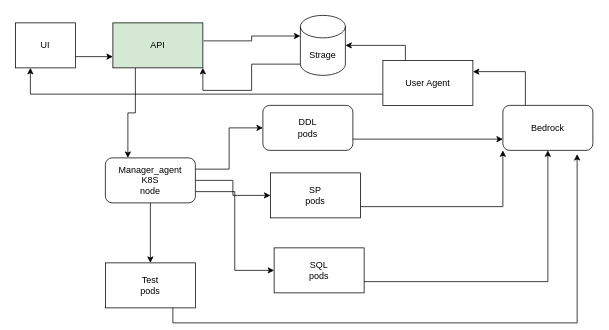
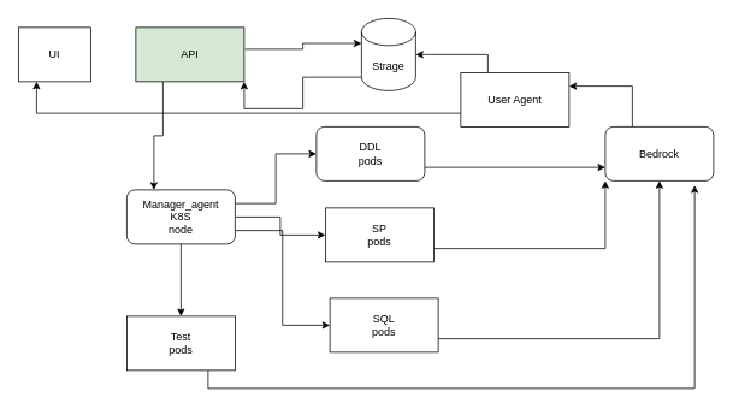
  <mxCell id="0" />
  <mxCell id="1" parent="0" />
- <mxCell id="2" style="edgeStyle=orthogonalEdgeStyle;rounded=0;orthogonalLoop=1;jettySize=auto;html=1;exitX=1;exitY=0.75;exitDx=0;exitDy=0;entryX=0;entryY=0.75;entryDx=0;entryDy=0;" edge="1" parent="1" source="3" target="5"><mxGeometry relative="1" as="geometry" /></mxCell>
  <mxCell id="3" value="UI" style="rounded=0;whiteSpace=wrap;html=1;" vertex="1" parent="1"><mxGeometry x="20" y="30" width="80" height="60" as="geometry" /></mxCell>
  <mxCell id="4" style="edgeStyle=orthogonalEdgeStyle;rounded=0;orthogonalLoop=1;jettySize=auto;html=1;exitX=0.25;exitY=1;exitDx=0;exitDy=0;entryX=0.25;entryY=0;entryDx=0;entryDy=0;" edge="1" parent="1" source="5" target="13"><mxGeometry relative="1" as="geometry" /></mxCell>
  <mxCell id="5" value="API" style="rounded=0;whiteSpace=wrap;html=1;fillColor=#d5e8d4;" vertex="1" parent="1"><mxGeometry x="150" y="30" width="120" height="60" as="geometry" /></mxCell>
  <mxCell id="6" style="edgeStyle=orthogonalEdgeStyle;rounded=0;orthogonalLoop=1;jettySize=auto;html=1;exitX=0;exitY=1;exitDx=0;exitDy=-15;exitPerimeter=0;entryX=1;entryY=1;entryDx=0;entryDy=0;" edge="1" parent="1" source="7" target="5"><mxGeometry relative="1" as="geometry" /></mxCell>
  <mxCell id="7" value="Strage" style="shape=cylinder3;whiteSpace=wrap;html=1;boundedLbl=1;backgroundOutline=1;size=15;" vertex="1" parent="1"><mxGeometry x="400" y="20" width="60" height="80" as="geometry" /></mxCell>
  <mxCell id="8" style="edgeStyle=orthogonalEdgeStyle;rounded=0;orthogonalLoop=1;jettySize=auto;html=1;exitX=1.008;exitY=0.4;exitDx=0;exitDy=0;entryX=0;entryY=0;entryDx=0;entryDy=27.5;entryPerimeter=0;exitPerimeter=0;" edge="1" parent="1" source="5" target="7"><mxGeometry relative="1" as="geometry" /></mxCell>
  <mxCell id="9" style="edgeStyle=orthogonalEdgeStyle;rounded=0;orthogonalLoop=1;jettySize=auto;html=1;exitX=1;exitY=0.25;exitDx=0;exitDy=0;entryX=0;entryY=0.5;entryDx=0;entryDy=0;" edge="1" parent="1" source="13" target="17"><mxGeometry relative="1" as="geometry" /></mxCell>
  <mxCell id="10" style="edgeStyle=orthogonalEdgeStyle;rounded=0;orthogonalLoop=1;jettySize=auto;html=1;exitX=1;exitY=0.5;exitDx=0;exitDy=0;entryX=0;entryY=0.5;entryDx=0;entryDy=0;" edge="1" parent="1" source="13" target="19"><mxGeometry relative="1" as="geometry" /></mxCell>
  <mxCell id="11" style="edgeStyle=orthogonalEdgeStyle;rounded=0;orthogonalLoop=1;jettySize=auto;html=1;exitX=1;exitY=0.75;exitDx=0;exitDy=0;entryX=0;entryY=0.5;entryDx=0;entryDy=0;" edge="1" parent="1" source="13" target="21"><mxGeometry relative="1" as="geometry" /></mxCell>
  <mxCell id="12" style="edgeStyle=orthogonalEdgeStyle;rounded=0;orthogonalLoop=1;jettySize=auto;html=1;exitX=0.5;exitY=1;exitDx=0;exitDy=0;entryX=0.5;entryY=0;entryDx=0;entryDy=0;" edge="1" parent="1" source="13" target="22"><mxGeometry relative="1" as="geometry" /></mxCell>
  <mxCell id="13" value="Manager_agent&lt;div&gt;K8S&lt;br&gt;node&lt;/div&gt;" style="rounded=1;whiteSpace=wrap;html=1;" vertex="1" parent="1"><mxGeometry x="140" y="210" width="120" height="60" as="geometry" /></mxCell>
  <mxCell id="14" style="edgeStyle=orthogonalEdgeStyle;rounded=0;orthogonalLoop=1;jettySize=auto;html=1;exitX=0.25;exitY=0;exitDx=0;exitDy=0;entryX=1;entryY=0.25;entryDx=0;entryDy=0;" edge="1" parent="1" source="15" target="26"><mxGeometry relative="1" as="geometry" /></mxCell>
  <mxCell id="15" value="Bedrock" style="rounded=1;whiteSpace=wrap;html=1;" vertex="1" parent="1"><mxGeometry x="670" y="140" width="120" height="60" as="geometry" /></mxCell>
  <mxCell id="16" style="edgeStyle=orthogonalEdgeStyle;rounded=0;orthogonalLoop=1;jettySize=auto;html=1;exitX=1;exitY=0.75;exitDx=0;exitDy=0;entryX=0;entryY=0.75;entryDx=0;entryDy=0;" edge="1" parent="1" source="17" target="15"><mxGeometry relative="1" as="geometry" /></mxCell>
  <mxCell id="17" value="DDL&lt;br&gt;pods" style="rounded=1;whiteSpace=wrap;html=1;" vertex="1" parent="1"><mxGeometry x="350" y="140" width="120" height="60" as="geometry" /></mxCell>
  <mxCell id="18" style="edgeStyle=orthogonalEdgeStyle;rounded=0;orthogonalLoop=1;jettySize=auto;html=1;exitX=1;exitY=0.75;exitDx=0;exitDy=0;entryX=0;entryY=1;entryDx=0;entryDy=0;" edge="1" parent="1" source="19" target="15"><mxGeometry relative="1" as="geometry" /></mxCell>
  <mxCell id="19" value="SP&lt;br&gt;pods" style="rounded=0;whiteSpace=wrap;html=1;" vertex="1" parent="1"><mxGeometry x="360" y="230" width="120" height="60" as="geometry" /></mxCell>
  <mxCell id="20" style="edgeStyle=orthogonalEdgeStyle;rounded=0;orthogonalLoop=1;jettySize=auto;html=1;exitX=1;exitY=0.75;exitDx=0;exitDy=0;entryX=0.5;entryY=1;entryDx=0;entryDy=0;" edge="1" parent="1" source="21" target="15"><mxGeometry relative="1" as="geometry" /></mxCell>
  <mxCell id="21" value="SQL&lt;br&gt;pods" style="rounded=0;whiteSpace=wrap;html=1;" vertex="1" parent="1"><mxGeometry x="365" y="330" width="120" height="60" as="geometry" /></mxCell>
  <mxCell id="22" value="Test&lt;br&gt;pods" style="rounded=0;whiteSpace=wrap;html=1;" vertex="1" parent="1"><mxGeometry x="140" y="350" width="120" height="60" as="geometry" /></mxCell>
  <mxCell id="23" style="edgeStyle=orthogonalEdgeStyle;rounded=0;orthogonalLoop=1;jettySize=auto;html=1;exitX=0.75;exitY=1;exitDx=0;exitDy=0;entryX=0.825;entryY=1.083;entryDx=0;entryDy=0;entryPerimeter=0;" edge="1" parent="1" source="22" target="15"><mxGeometry relative="1" as="geometry" /></mxCell>
  <mxCell id="24" style="edgeStyle=orthogonalEdgeStyle;rounded=0;orthogonalLoop=1;jettySize=auto;html=1;exitX=0;exitY=0.75;exitDx=0;exitDy=0;entryX=0.25;entryY=1;entryDx=0;entryDy=0;" edge="1" parent="1" source="26" target="3"><mxGeometry relative="1" as="geometry" /></mxCell>
  <mxCell id="25" style="edgeStyle=orthogonalEdgeStyle;rounded=0;orthogonalLoop=1;jettySize=auto;html=1;exitX=0.25;exitY=0;exitDx=0;exitDy=0;" edge="1" parent="1" source="26" target="7"><mxGeometry relative="1" as="geometry" /></mxCell>
  <mxCell id="26" value="User Agent" style="rounded=0;whiteSpace=wrap;html=1;" vertex="1" parent="1"><mxGeometry x="510" y="80" width="120" height="60" as="geometry" /></mxCell>
